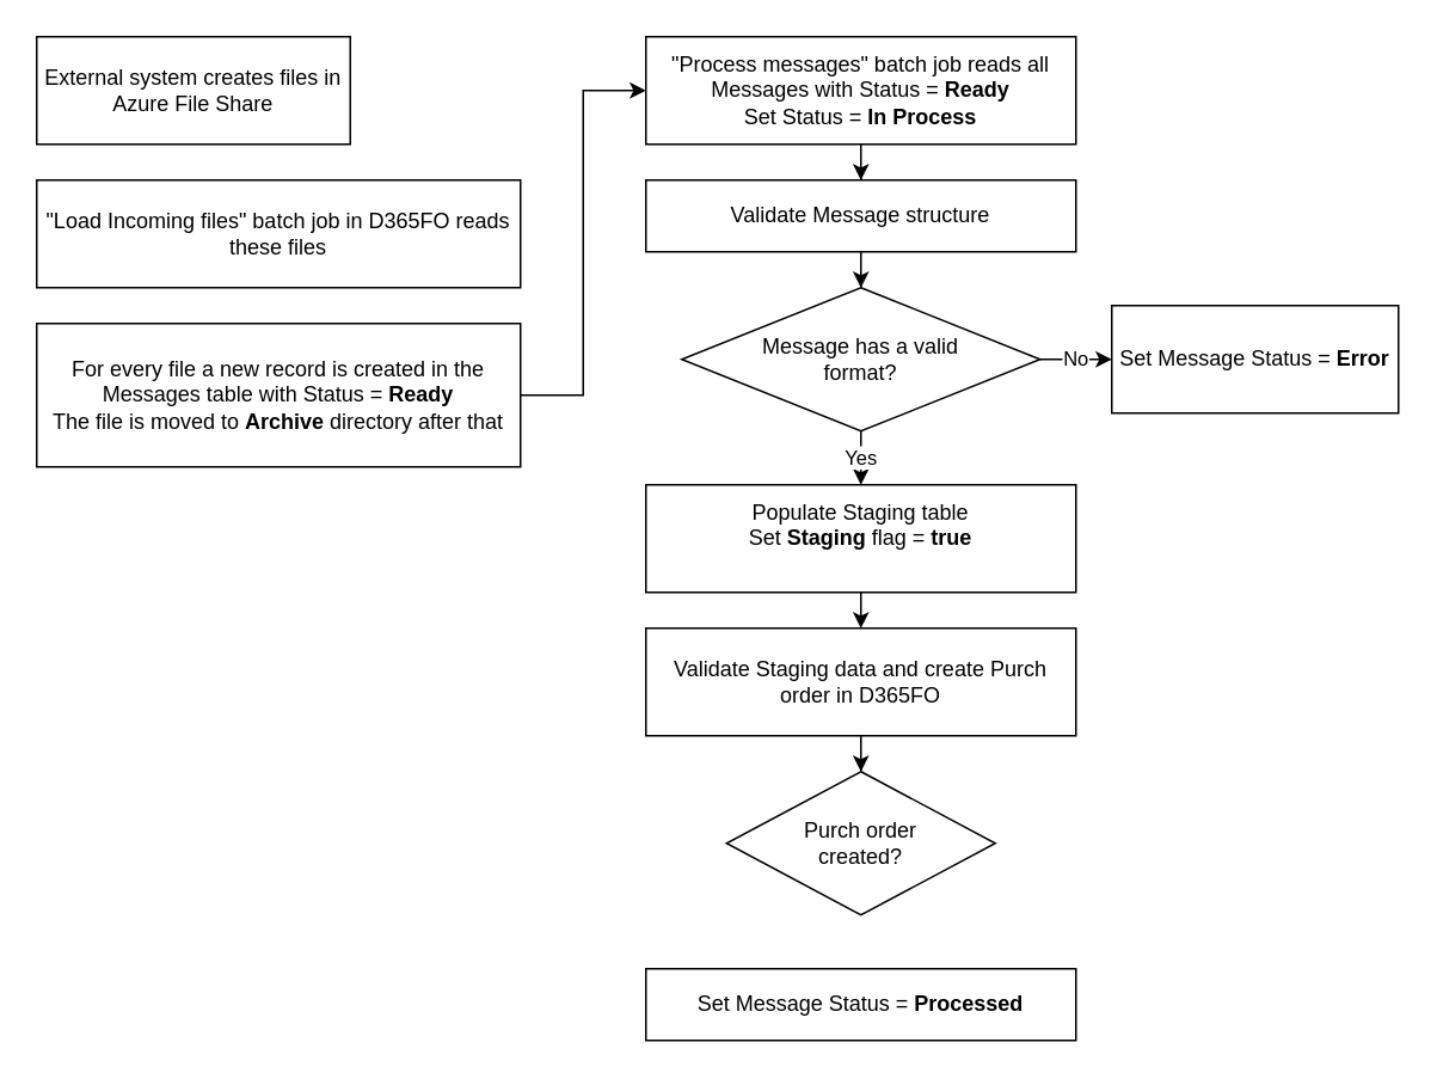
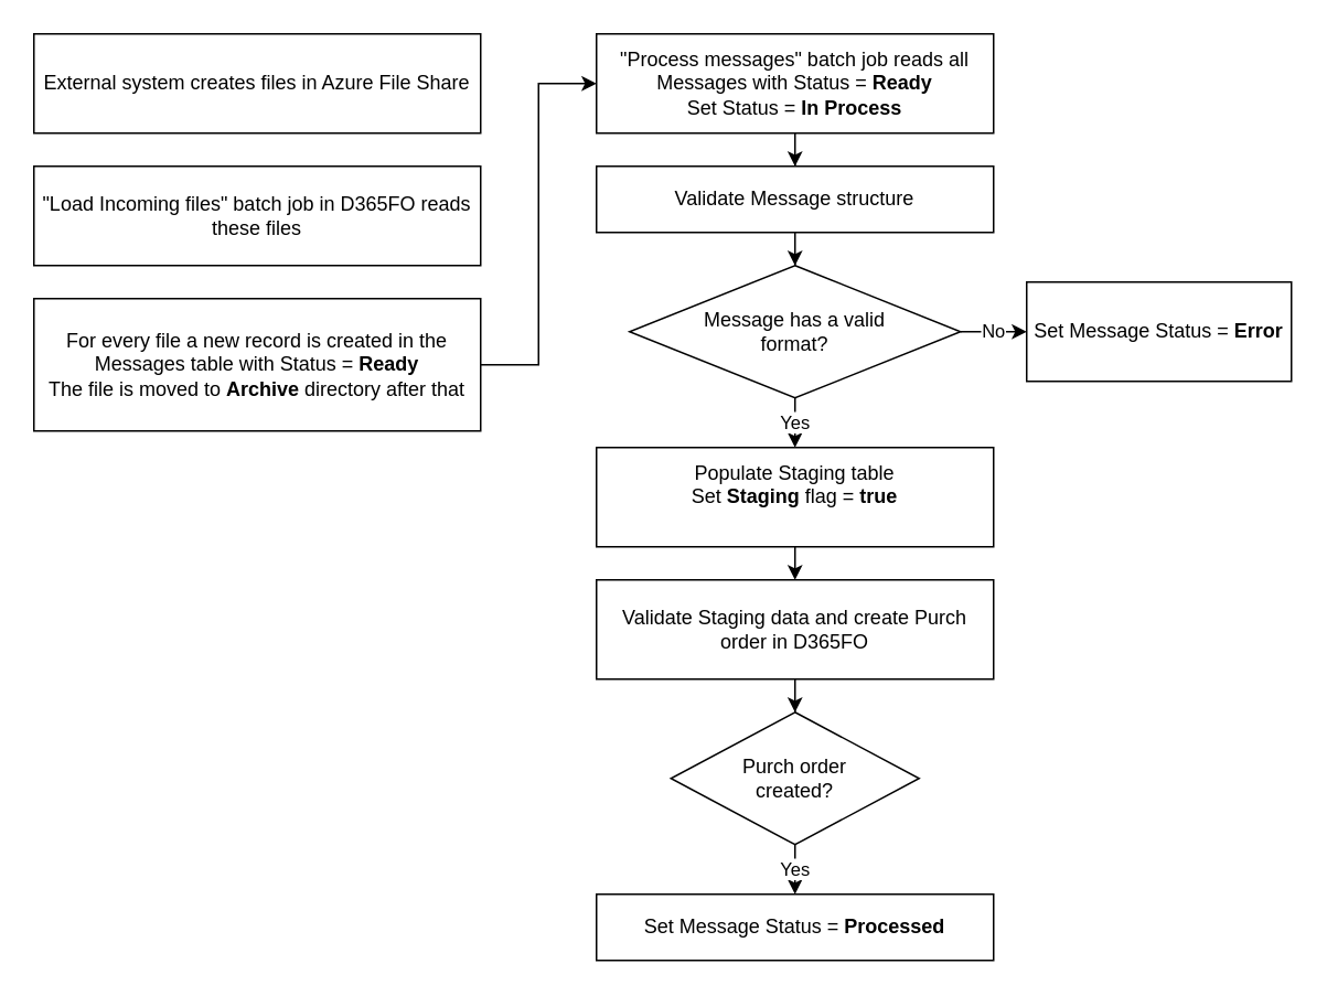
  <mxCell id="0" />
  <mxCell id="1" parent="0" />
- <mxCell id="2" value="External system creates files in Azure File Share" style="rounded=0;whiteSpace=wrap;html=1;" parent="1" vertex="1"><mxGeometry x="20" y="20" width="175" height="60" as="geometry" /></mxCell>
+ <mxCell id="2" value="External system creates files in Azure File Share" style="rounded=0;whiteSpace=wrap;html=1;" parent="1" vertex="1"><mxGeometry x="20" y="20" width="270" height="60" as="geometry" /></mxCell>
  <mxCell id="3" value="Yes" style="edgeStyle=orthogonalEdgeStyle;rounded=0;orthogonalLoop=1;jettySize=auto;html=1;" parent="1" source="5" target="14" edge="1"><mxGeometry relative="1" as="geometry" /></mxCell>
  <mxCell id="4" value="No" style="edgeStyle=orthogonalEdgeStyle;rounded=0;orthogonalLoop=1;jettySize=auto;html=1;" parent="1" source="5" target="20" edge="1"><mxGeometry relative="1" as="geometry" /></mxCell>
  <mxCell id="5" value="&lt;div&gt;Message has a valid &lt;br&gt;&lt;/div&gt;&lt;div&gt;format?&lt;/div&gt;" style="rhombus;whiteSpace=wrap;html=1;" parent="1" vertex="1"><mxGeometry x="380" y="160" width="200" height="80" as="geometry" /></mxCell>
  <mxCell id="6" value="&quot;Load Incoming files&quot; batch job in D365FO reads these files" style="rounded=0;whiteSpace=wrap;html=1;" parent="1" vertex="1"><mxGeometry x="20" y="100" width="270" height="60" as="geometry" /></mxCell>
  <mxCell id="7" style="edgeStyle=orthogonalEdgeStyle;rounded=0;orthogonalLoop=1;jettySize=auto;html=1;entryX=0;entryY=0.5;entryDx=0;entryDy=0;" parent="1" source="8" target="10" edge="1"><mxGeometry relative="1" as="geometry" /></mxCell>
  <mxCell id="8" value="&lt;div&gt;For every file a new record is created in the Messages table with Status = &lt;b&gt;Ready&lt;/b&gt;&lt;/div&gt;&lt;div&gt;The file is moved to &lt;b&gt;Archive &lt;/b&gt;directory after that&lt;br&gt;&lt;/div&gt;" style="rounded=0;whiteSpace=wrap;html=1;" parent="1" vertex="1"><mxGeometry x="20" y="180" width="270" height="80" as="geometry" /></mxCell>
  <mxCell id="9" value="" style="edgeStyle=orthogonalEdgeStyle;rounded=0;orthogonalLoop=1;jettySize=auto;html=1;" parent="1" source="10" target="12" edge="1"><mxGeometry relative="1" as="geometry" /></mxCell>
  <mxCell id="10" value="&lt;div&gt;&quot;Process messages&quot; batch job reads all Messages with Status = &lt;b&gt;Ready&lt;/b&gt;&lt;/div&gt;&lt;div&gt;Set Status = &lt;b&gt;In Process&lt;br&gt;&lt;/b&gt;&lt;/div&gt;" style="rounded=0;whiteSpace=wrap;html=1;" parent="1" vertex="1"><mxGeometry x="360" y="20" width="240" height="60" as="geometry" /></mxCell>
  <mxCell id="11" value="" style="edgeStyle=orthogonalEdgeStyle;rounded=0;orthogonalLoop=1;jettySize=auto;html=1;" parent="1" source="12" target="5" edge="1"><mxGeometry relative="1" as="geometry" /></mxCell>
  <mxCell id="12" value="Validate Message structure " style="rounded=0;whiteSpace=wrap;html=1;" parent="1" vertex="1"><mxGeometry x="360" y="100" width="240" height="40" as="geometry" /></mxCell>
  <mxCell id="13" style="edgeStyle=orthogonalEdgeStyle;rounded=0;orthogonalLoop=1;jettySize=auto;html=1;exitX=0.5;exitY=1;exitDx=0;exitDy=0;entryX=0.5;entryY=0;entryDx=0;entryDy=0;" parent="1" source="14" target="16" edge="1"><mxGeometry relative="1" as="geometry" /></mxCell>
  <mxCell id="14" value="&lt;div&gt;Populate Staging table&lt;/div&gt;&lt;div&gt;Set &lt;b&gt;Staging &lt;/b&gt;flag = &lt;b&gt;true&lt;/b&gt;&lt;br&gt;&lt;/div&gt;&lt;div&gt;&lt;br&gt;&lt;/div&gt;" style="rounded=0;whiteSpace=wrap;html=1;" parent="1" vertex="1"><mxGeometry x="360" y="270" width="240" height="60" as="geometry" /></mxCell>
  <mxCell id="15" value="" style="edgeStyle=orthogonalEdgeStyle;rounded=0;orthogonalLoop=1;jettySize=auto;html=1;" parent="1" source="16" target="18" edge="1"><mxGeometry relative="1" as="geometry" /></mxCell>
  <mxCell id="16" value="Validate Staging data and create Purch order in D365FO" style="rounded=0;whiteSpace=wrap;html=1;" parent="1" vertex="1"><mxGeometry x="360" y="350" width="240" height="60" as="geometry" /></mxCell>
+ <mxCell id="17" value="Yes" style="edgeStyle=orthogonalEdgeStyle;rounded=0;orthogonalLoop=1;jettySize=auto;html=1;" parent="1" source="18" target="19" edge="1"><mxGeometry relative="1" as="geometry" /></mxCell>
  <mxCell id="18" value="&lt;div&gt;Purch order &lt;br&gt;&lt;/div&gt;&lt;div&gt;created?&lt;/div&gt;" style="rhombus;whiteSpace=wrap;html=1;" parent="1" vertex="1"><mxGeometry x="405" y="430" width="150" height="80" as="geometry" /></mxCell>
  <mxCell id="19" value="&lt;div&gt;Set Message Status = &lt;b&gt;Processed&lt;br&gt;&lt;/b&gt;&lt;/div&gt;" style="rounded=0;whiteSpace=wrap;html=1;" parent="1" vertex="1"><mxGeometry x="360" y="540" width="240" height="40" as="geometry" /></mxCell>
  <mxCell id="20" value="Set Message Status = &lt;b&gt;Error&lt;/b&gt;" style="rounded=0;whiteSpace=wrap;html=1;" parent="1" vertex="1"><mxGeometry x="620" y="170" width="160" height="60" as="geometry" /></mxCell>
